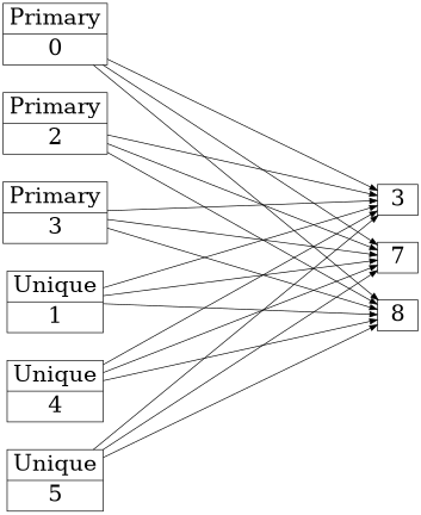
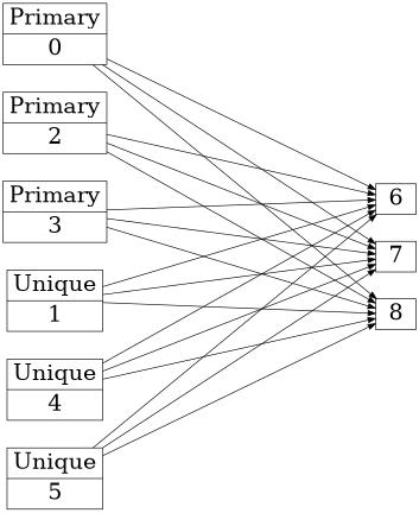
  digraph {
    nodesep=0.5
    ordering=out
    rankdir=LR
    ranksep=5
    node [fillcolor=white fontsize=30 shape=record style=filled]
    n1 [label="Primary|0"]
-   n2 [label=3 shape=box fillcolor="" style=""]
+   n2 [label=6 shape=box fillcolor="" style=""]
    n3 [label=7 shape=box fillcolor="" style=""]
    n4 [label=8 shape=box fillcolor="" style=""]
    n5 [label="Primary|2"]
    n6 [label="Primary|3"]
    n7 [label="Unique|1"]
    n8 [label="Unique|4"]
    n9 [label="Unique|5"]
    n1 -> n2
    n1 -> n3
    n1 -> n4
    n5 -> n2
    n5 -> n3
    n5 -> n4
    n6 -> n2
    n6 -> n3
    n6 -> n4
    n7 -> n2
    n7 -> n3
    n7 -> n4
    n8 -> n2
    n8 -> n3
    n8 -> n4
    n9 -> n2
    n9 -> n3
    n9 -> n4
  }
